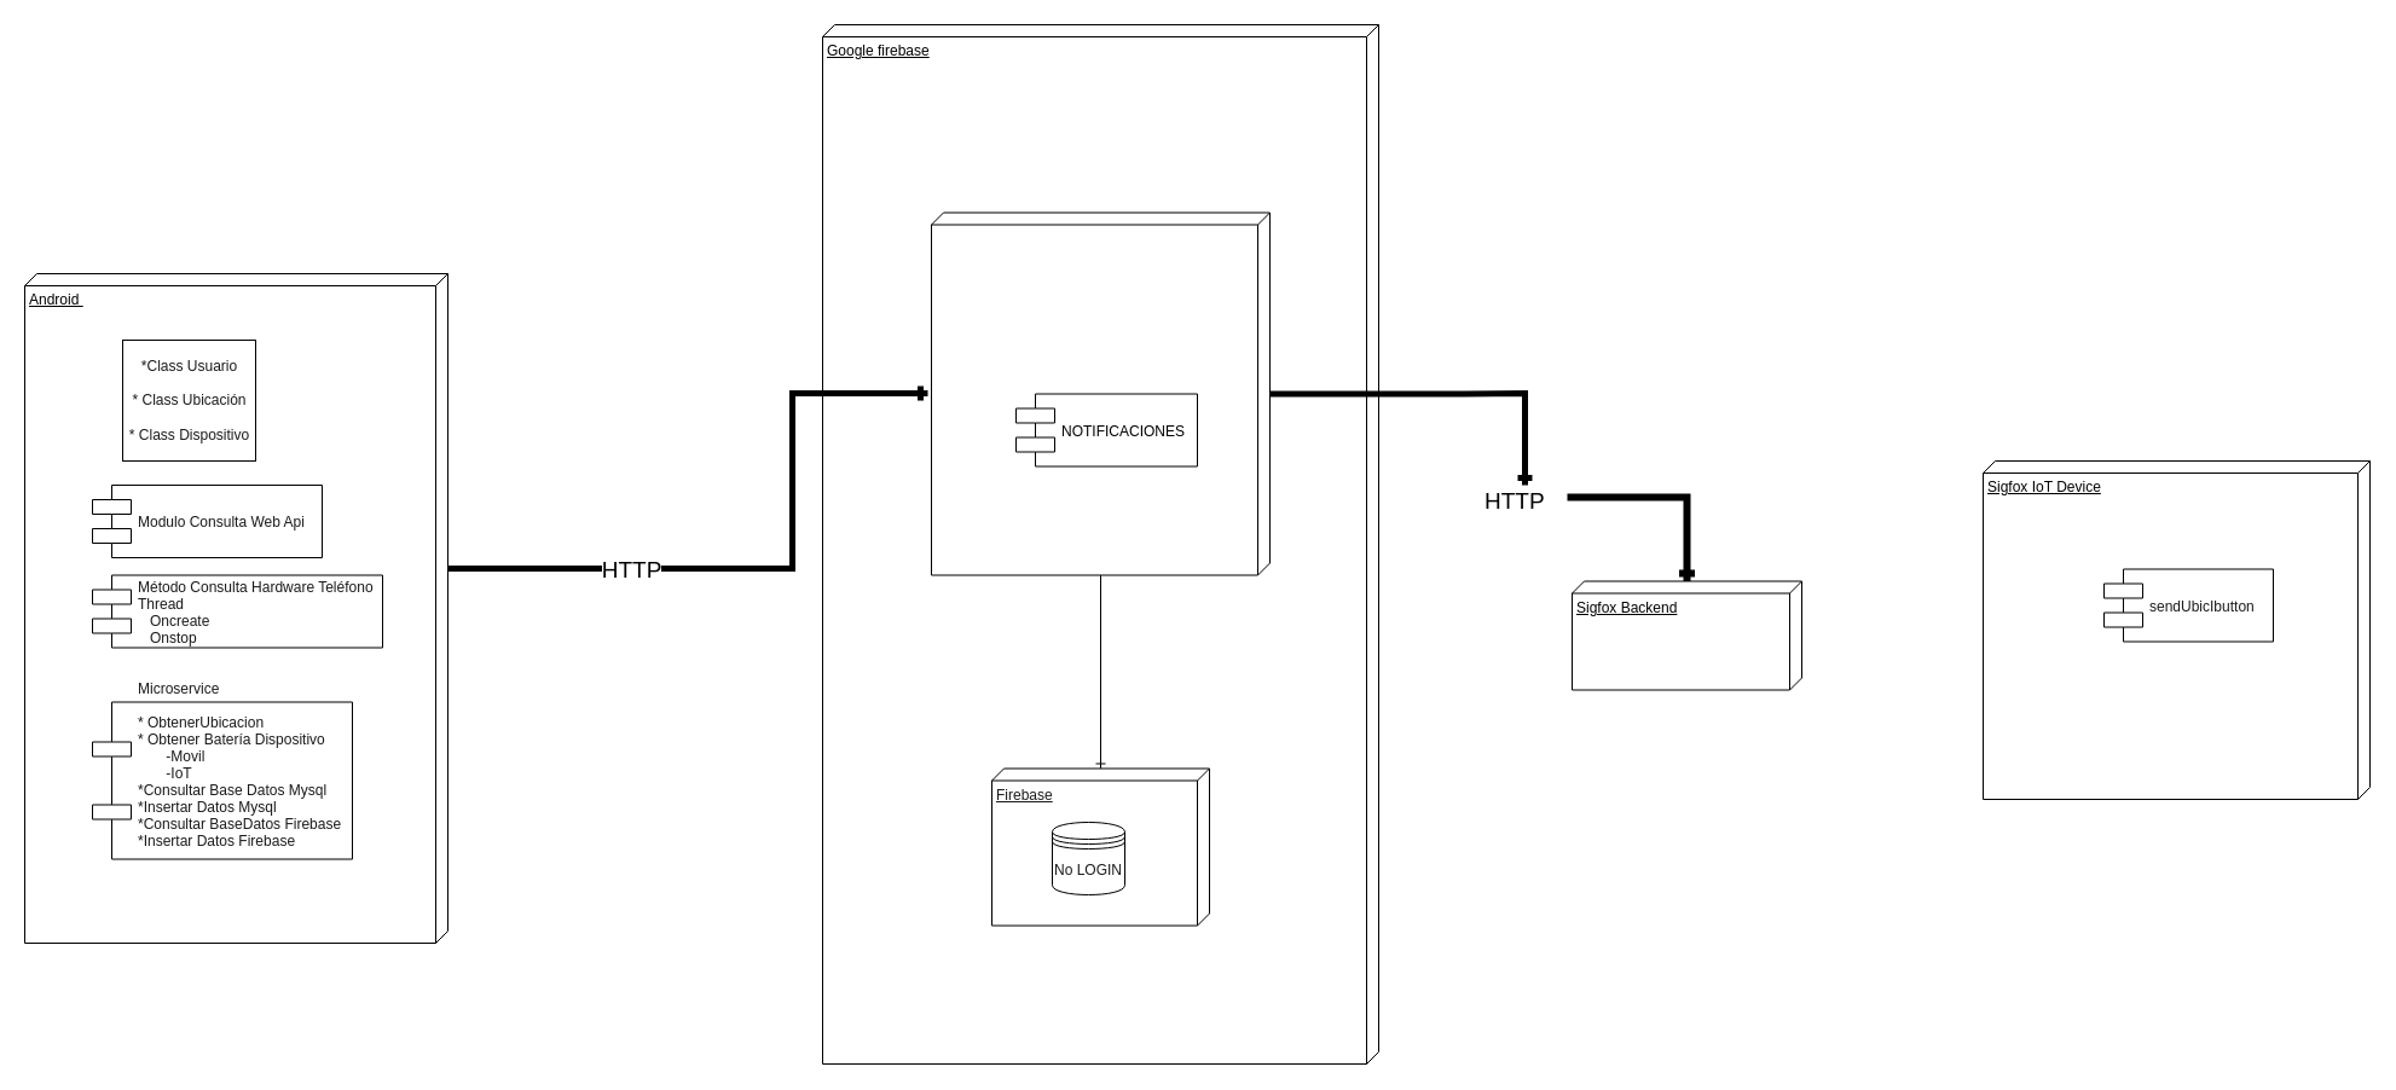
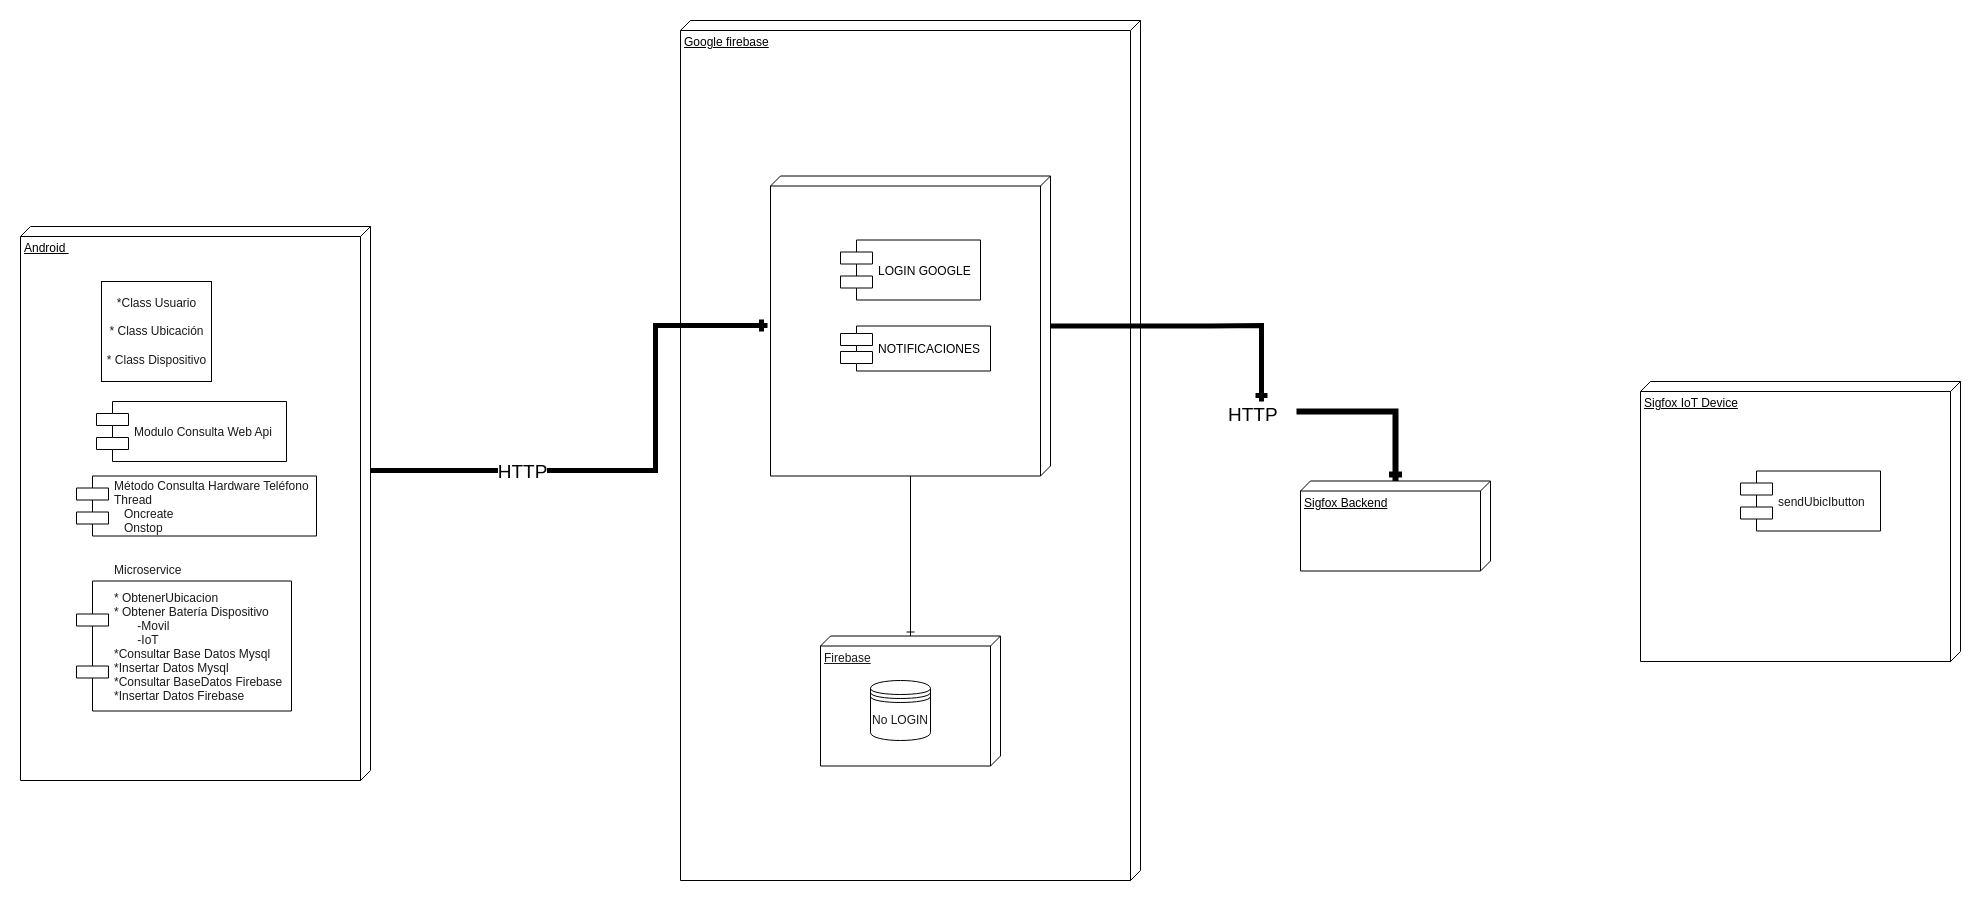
  <mxCell id="0" />
  <mxCell id="1" parent="0" />
  <mxCell id="2" value="Google firebase" style="verticalAlign=top;align=left;spacingTop=8;spacingLeft=2;spacingRight=12;shape=cube;size=10;direction=south;fontStyle=4;html=1;" vertex="1" parent="1"><mxGeometry x="680" y="20" width="460" height="860" as="geometry" /></mxCell>
  <mxCell id="3" value="" style="edgeStyle=orthogonalEdgeStyle;rounded=0;orthogonalLoop=1;jettySize=auto;html=1;fontColor=#FFFFFF;endArrow=ERone;endFill=0;comic=0;shadow=0;targetPerimeterSpacing=3;strokeWidth=5;" parent="1" source="5" target="8" edge="1"><mxGeometry relative="1" as="geometry"><Array as="points"><mxPoint x="655" y="470" /><mxPoint x="655" y="325" /></Array></mxGeometry></mxCell>
  <mxCell id="4" value="HTTP" style="text;html=1;resizable=0;points=[];align=center;verticalAlign=middle;labelBackgroundColor=#ffffff;fontSize=19;" vertex="1" connectable="0" parent="3"><mxGeometry x="-0.443" y="-1" relative="1" as="geometry"><mxPoint as="offset" /></mxGeometry></mxCell>
  <mxCell id="5" value="Android&amp;nbsp;" style="verticalAlign=top;align=left;spacingTop=8;spacingLeft=2;spacingRight=12;shape=cube;size=10;direction=south;fontStyle=4;html=1;" parent="1" vertex="1"><mxGeometry x="20" y="226" width="350" height="554" as="geometry" /></mxCell>
  <mxCell id="6" value="" style="edgeStyle=orthogonalEdgeStyle;rounded=0;orthogonalLoop=1;jettySize=auto;html=1;fontColor=#FFFFFF;endArrow=ERone;endFill=0;strokeWidth=6;" parent="1" source="20" target="9" edge="1"><mxGeometry relative="1" as="geometry" /></mxCell>
  <mxCell id="7" style="edgeStyle=orthogonalEdgeStyle;rounded=0;comic=0;orthogonalLoop=1;jettySize=auto;html=1;shadow=0;endArrow=ERone;endFill=0;fontColor=#1A1A1A;" parent="1" source="8" target="13" edge="1"><mxGeometry relative="1" as="geometry" /></mxCell>
  <mxCell id="8" value="" style="verticalAlign=top;align=left;spacingTop=8;spacingLeft=2;spacingRight=12;shape=cube;size=10;direction=south;fontStyle=4;html=1;" parent="1" vertex="1"><mxGeometry x="770" y="175.5" width="280" height="300" as="geometry" /></mxCell>
  <mxCell id="9" value="Sigfox Backend" style="verticalAlign=top;align=left;spacingTop=8;spacingLeft=2;spacingRight=12;shape=cube;size=10;direction=south;fontStyle=4;html=1;" parent="1" vertex="1"><mxGeometry x="1300" y="480.5" width="190" height="90" as="geometry" /></mxCell>
  <mxCell id="10" value="Sigfox IoT Device" style="verticalAlign=top;align=left;spacingTop=8;spacingLeft=2;spacingRight=12;shape=cube;size=10;direction=south;fontStyle=4;html=1;" parent="1" vertex="1"><mxGeometry x="1640" y="381" width="320" height="280" as="geometry" /></mxCell>
  <mxCell id="11" value="*Class Usuario&lt;br&gt;&lt;br&gt;* Class Ubicación&lt;br&gt;&lt;br&gt;* Class Dispositivo" style="html=1;fontColor=#1A1A1A;" parent="1" vertex="1"><mxGeometry x="101" y="281" width="110" height="100" as="geometry" /></mxCell>
  <mxCell id="12" value="Microservice &#10;&#10;* ObtenerUbicacion&#10;* Obtener Batería Dispositivo&#10;       -Movil&#10;       -IoT&#10;*Consultar Base Datos Mysql&#10;*Insertar Datos Mysql&#10;*Consultar BaseDatos Firebase&#10;*Insertar Datos Firebase&#10;&#10; " style="shape=component;align=left;spacingLeft=36;fontColor=#1A1A1A;" parent="1" vertex="1"><mxGeometry x="76" y="580.5" width="215" height="130" as="geometry" /></mxCell>
  <mxCell id="13" value="Firebase" style="verticalAlign=top;align=left;spacingTop=8;spacingLeft=2;spacingRight=12;shape=cube;size=10;direction=south;fontStyle=4;html=1;fontColor=#1A1A1A;" parent="1" vertex="1"><mxGeometry x="820" y="635.5" width="180" height="130" as="geometry" /></mxCell>
- <mxCell id="14" value="Modulo Consulta Web Api" style="shape=component;align=left;spacingLeft=36;fontColor=#1A1A1A;" parent="1" vertex="1"><mxGeometry x="76" y="401" width="190" height="60" as="geometry" /></mxCell>
+ <mxCell id="14" value="Modulo Consulta Web Api" style="shape=component;align=left;spacingLeft=36;fontColor=#1A1A1A;" parent="1" vertex="1"><mxGeometry x="96" y="401" width="190" height="60" as="geometry" /></mxCell>
  <mxCell id="15" value="Método Consulta Hardware Teléfono&#10;Thread&#10;   Oncreate&#10;   Onstop" style="shape=component;align=left;spacingLeft=36;fontColor=#1A1A1A;" parent="1" vertex="1"><mxGeometry x="76" y="475.5" width="240" height="60" as="geometry" /></mxCell>
  <mxCell id="16" value="No LOGIN" style="shape=datastore;whiteSpace=wrap;html=1;fontColor=#1A1A1A;" parent="1" vertex="1"><mxGeometry x="870" y="680" width="60" height="60" as="geometry" /></mxCell>
  <mxCell id="17" value="sendUbicIbutton" style="shape=component;align=left;spacingLeft=36;fontColor=#1A1A1A;" parent="1" vertex="1"><mxGeometry x="1740" y="470.5" width="140" height="60" as="geometry" /></mxCell>
- <mxCell id="19" value="NOTIFICACIONES" style="shape=component;align=left;spacingLeft=36;" vertex="1" parent="1"><mxGeometry x="840" y="325.5" width="150" height="60" as="geometry" /></mxCell>
+ <mxCell id="18" value="LOGIN GOOGLE" style="shape=component;align=left;spacingLeft=36;" vertex="1" parent="1"><mxGeometry x="840" y="239.5" width="140" height="60" as="geometry" /></mxCell>
+ <mxCell id="19" value="NOTIFICACIONES" style="shape=component;align=left;spacingLeft=36;" vertex="1" parent="1"><mxGeometry x="840" y="325.5" width="150" height="45" as="geometry" /></mxCell>
  <mxCell id="20" value="HTTP" style="text;html=1;resizable=0;points=[];autosize=1;align=left;verticalAlign=top;spacingTop=-4;fontSize=19;" vertex="1" parent="1"><mxGeometry x="1226" y="401" width="70" height="20" as="geometry" /></mxCell>
  <mxCell id="21" value="" style="edgeStyle=orthogonalEdgeStyle;rounded=0;orthogonalLoop=1;jettySize=auto;html=1;fontColor=#FFFFFF;endArrow=ERone;endFill=0;strokeWidth=5;" edge="1" parent="1" source="8" target="20"><mxGeometry relative="1" as="geometry"><mxPoint x="1050" y="325.429" as="sourcePoint" /><mxPoint x="1394.714" y="480.5" as="targetPoint" /><Array as="points"><mxPoint x="1210" y="325" /><mxPoint x="1210" y="325" /></Array></mxGeometry></mxCell>
